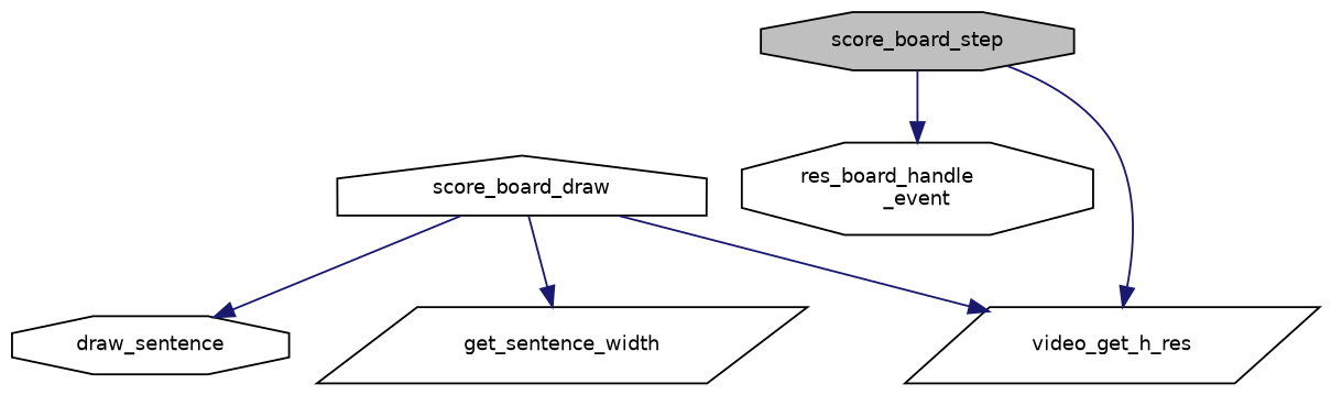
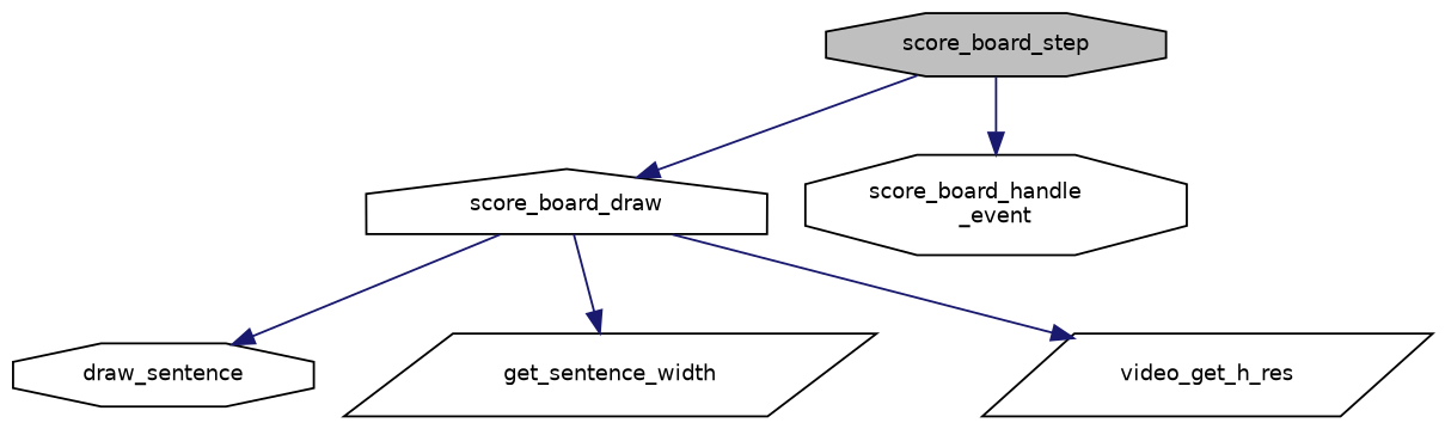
  digraph {
    rankdir=TB
    node [color=black fillcolor=white fontname=Helvetica fontsize=10 shape=octagon style=filled]
    edge [color=midnightblue fontname=Helvetica fontsize=10 labelfontname=Helvetica labelfontsize=10 style=solid]
    n1 [fillcolor=grey75 fontcolor=black height=0.2 label=score_board_step width=0.4]
    n2 [height=0.2 label=score_board_draw shape=house width=0.4]
-   n3 [height=0.2 label="res_board_handle\l_event" width=0.4]
+   n3 [height=0.2 label="score_board_handle\l_event" width=0.4]
    n4 [height=0.2 label=draw_sentence width=0.4]
    n5 [height=0.2 label=get_sentence_width shape=parallelogram width=0.4]
    n6 [height=0.2 label=video_get_h_res shape=parallelogram width=0.4]
-   n1 -> n6
+   n1 -> n2
    n1 -> n3
    n2 -> n4
    n2 -> n5
    n2 -> n6
  }
